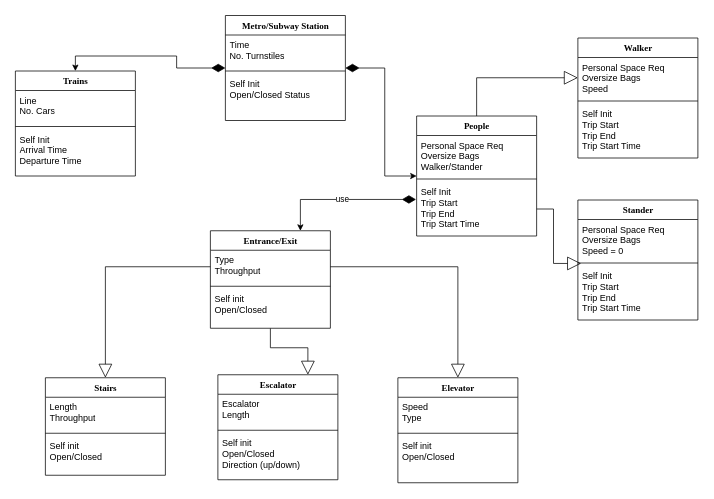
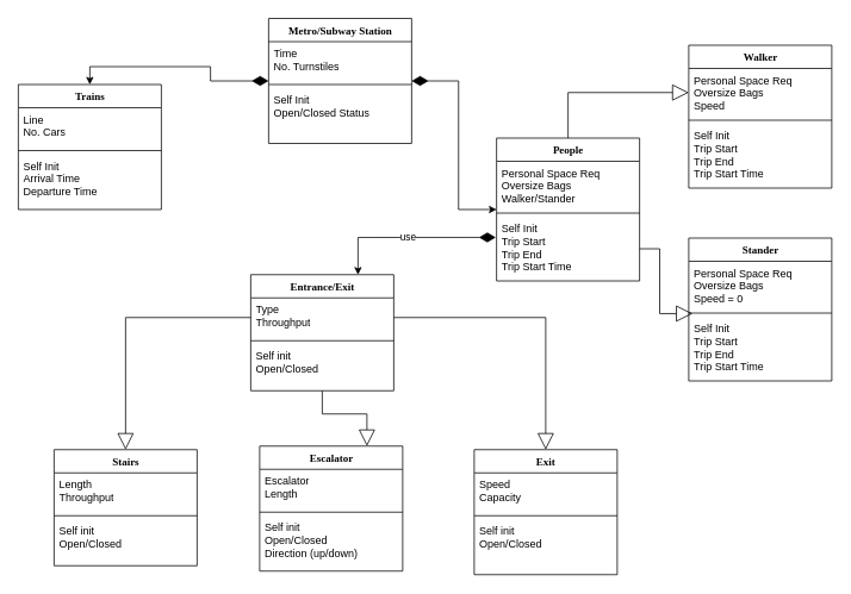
  <mxCell id="0" />
  <mxCell id="1" parent="0" />
  <mxCell id="2" style="edgeStyle=orthogonalEdgeStyle;rounded=0;orthogonalLoop=1;jettySize=auto;html=1;entryX=0.5;entryY=0;entryDx=0;entryDy=0;startArrow=diamondThin;startFill=1;startSize=16;" edge="1" parent="1" source="4" target="8"><mxGeometry relative="1" as="geometry" /></mxCell>
  <mxCell id="3" style="edgeStyle=orthogonalEdgeStyle;rounded=0;orthogonalLoop=1;jettySize=auto;html=1;startArrow=diamondThin;startFill=1;startSize=16;" edge="1" parent="1" source="4" target="14"><mxGeometry relative="1" as="geometry" /></mxCell>
  <mxCell id="4" value="Metro/Subway Station" style="swimlane;html=1;fontStyle=1;align=center;verticalAlign=top;childLayout=stackLayout;horizontal=1;startSize=26;horizontalStack=0;resizeParent=1;resizeLast=0;collapsible=1;marginBottom=0;swimlaneFillColor=#ffffff;rounded=0;shadow=0;comic=0;labelBackgroundColor=none;strokeColor=#000000;strokeWidth=1;fillColor=none;fontFamily=Verdana;fontSize=12;fontColor=#000000;" parent="1" vertex="1"><mxGeometry x="300" y="20" width="160" height="140" as="geometry" /></mxCell>
  <mxCell id="5" value="Time&lt;br&gt;No. Turnstiles&lt;br&gt;" style="text;html=1;strokeColor=none;fillColor=none;align=left;verticalAlign=top;spacingLeft=4;spacingRight=4;whiteSpace=wrap;overflow=hidden;rotatable=0;points=[[0,0.5],[1,0.5]];portConstraint=eastwest;" parent="4" vertex="1"><mxGeometry y="26" width="160" height="44" as="geometry" /></mxCell>
  <mxCell id="6" value="" style="line;html=1;strokeWidth=1;fillColor=none;align=left;verticalAlign=middle;spacingTop=-1;spacingLeft=3;spacingRight=3;rotatable=0;labelPosition=right;points=[];portConstraint=eastwest;" parent="4" vertex="1"><mxGeometry y="70" width="160" height="8" as="geometry" /></mxCell>
  <mxCell id="7" value="Self Init&lt;br&gt;Open/Closed Status" style="text;html=1;strokeColor=none;fillColor=none;align=left;verticalAlign=top;spacingLeft=4;spacingRight=4;whiteSpace=wrap;overflow=hidden;rotatable=0;points=[[0,0.5],[1,0.5]];portConstraint=eastwest;" parent="4" vertex="1"><mxGeometry y="78" width="160" height="50" as="geometry" /></mxCell>
  <mxCell id="8" value="Trains" style="swimlane;html=1;fontStyle=1;align=center;verticalAlign=top;childLayout=stackLayout;horizontal=1;startSize=26;horizontalStack=0;resizeParent=1;resizeLast=0;collapsible=1;marginBottom=0;swimlaneFillColor=#ffffff;rounded=0;shadow=0;comic=0;labelBackgroundColor=none;strokeColor=#000000;strokeWidth=1;fillColor=none;fontFamily=Verdana;fontSize=12;fontColor=#000000;" vertex="1" parent="1"><mxGeometry x="20" y="94" width="160" height="140" as="geometry" /></mxCell>
  <mxCell id="9" value="Line&lt;br&gt;No. Cars" style="text;html=1;strokeColor=none;fillColor=none;align=left;verticalAlign=top;spacingLeft=4;spacingRight=4;whiteSpace=wrap;overflow=hidden;rotatable=0;points=[[0,0.5],[1,0.5]];portConstraint=eastwest;" vertex="1" parent="8"><mxGeometry y="26" width="160" height="44" as="geometry" /></mxCell>
  <mxCell id="10" value="" style="line;html=1;strokeWidth=1;fillColor=none;align=left;verticalAlign=middle;spacingTop=-1;spacingLeft=3;spacingRight=3;rotatable=0;labelPosition=right;points=[];portConstraint=eastwest;" vertex="1" parent="8"><mxGeometry y="70" width="160" height="8" as="geometry" /></mxCell>
  <mxCell id="11" value="Self Init&lt;br&gt;Arrival Time&lt;br&gt;Departure Time" style="text;html=1;strokeColor=none;fillColor=none;align=left;verticalAlign=top;spacingLeft=4;spacingRight=4;whiteSpace=wrap;overflow=hidden;rotatable=0;points=[[0,0.5],[1,0.5]];portConstraint=eastwest;" vertex="1" parent="8"><mxGeometry y="78" width="160" height="50" as="geometry" /></mxCell>
  <mxCell id="12" style="edgeStyle=orthogonalEdgeStyle;rounded=0;orthogonalLoop=1;jettySize=auto;html=1;entryX=0;entryY=0.5;entryDx=0;entryDy=0;startArrow=none;startFill=0;startSize=16;endArrow=block;endFill=0;endSize=16;" edge="1" parent="1" source="14" target="24"><mxGeometry relative="1" as="geometry" /></mxCell>
  <mxCell id="13" value="use" style="edgeStyle=orthogonalEdgeStyle;rounded=0;orthogonalLoop=1;jettySize=auto;html=1;entryX=0.75;entryY=0;entryDx=0;entryDy=0;startArrow=diamondThin;startFill=1;startSize=16;endArrow=classic;endFill=1;endSize=6;exitX=-0.005;exitY=0.323;exitDx=0;exitDy=0;exitPerimeter=0;" edge="1" parent="1" source="17" target="19"><mxGeometry relative="1" as="geometry" /></mxCell>
  <mxCell id="14" value="People" style="swimlane;html=1;fontStyle=1;align=center;verticalAlign=top;childLayout=stackLayout;horizontal=1;startSize=26;horizontalStack=0;resizeParent=1;resizeLast=0;collapsible=1;marginBottom=0;swimlaneFillColor=#ffffff;rounded=0;shadow=0;comic=0;labelBackgroundColor=none;strokeColor=#000000;strokeWidth=1;fillColor=none;fontFamily=Verdana;fontSize=12;fontColor=#000000;" vertex="1" parent="1"><mxGeometry x="555" y="154" width="160" height="160" as="geometry" /></mxCell>
  <mxCell id="15" value="Personal Space Req&lt;br&gt;Oversize Bags&lt;br&gt;Walker/Stander" style="text;html=1;strokeColor=none;fillColor=none;align=left;verticalAlign=top;spacingLeft=4;spacingRight=4;whiteSpace=wrap;overflow=hidden;rotatable=0;points=[[0,0.5],[1,0.5]];portConstraint=eastwest;" vertex="1" parent="14"><mxGeometry y="26" width="160" height="54" as="geometry" /></mxCell>
  <mxCell id="16" value="" style="line;html=1;strokeWidth=1;fillColor=none;align=left;verticalAlign=middle;spacingTop=-1;spacingLeft=3;spacingRight=3;rotatable=0;labelPosition=right;points=[];portConstraint=eastwest;" vertex="1" parent="14"><mxGeometry y="80" width="160" height="8" as="geometry" /></mxCell>
  <mxCell id="17" value="Self Init&lt;br&gt;Trip Start&lt;br&gt;Trip End&lt;br&gt;Trip Start Time" style="text;html=1;strokeColor=none;fillColor=none;align=left;verticalAlign=top;spacingLeft=4;spacingRight=4;whiteSpace=wrap;overflow=hidden;rotatable=0;points=[[0,0.5],[1,0.5]];portConstraint=eastwest;" vertex="1" parent="14"><mxGeometry y="88" width="160" height="72" as="geometry" /></mxCell>
  <mxCell id="18" style="edgeStyle=orthogonalEdgeStyle;rounded=0;orthogonalLoop=1;jettySize=auto;html=1;entryX=0.75;entryY=0;entryDx=0;entryDy=0;startArrow=none;startFill=0;startSize=16;endArrow=block;endFill=0;endSize=16;" edge="1" parent="1" source="19" target="35"><mxGeometry relative="1" as="geometry" /></mxCell>
  <mxCell id="19" value="Entrance/Exit" style="swimlane;html=1;fontStyle=1;align=center;verticalAlign=top;childLayout=stackLayout;horizontal=1;startSize=26;horizontalStack=0;resizeParent=1;resizeLast=0;collapsible=1;marginBottom=0;swimlaneFillColor=#ffffff;rounded=0;shadow=0;comic=0;labelBackgroundColor=none;strokeColor=#000000;strokeWidth=1;fillColor=none;fontFamily=Verdana;fontSize=12;fontColor=#000000;" vertex="1" parent="1"><mxGeometry x="280" y="307" width="160" height="130" as="geometry" /></mxCell>
  <mxCell id="20" value="Type&lt;br&gt;Throughput" style="text;html=1;strokeColor=none;fillColor=none;align=left;verticalAlign=top;spacingLeft=4;spacingRight=4;whiteSpace=wrap;overflow=hidden;rotatable=0;points=[[0,0.5],[1,0.5]];portConstraint=eastwest;" vertex="1" parent="19"><mxGeometry y="26" width="160" height="44" as="geometry" /></mxCell>
  <mxCell id="21" value="" style="line;html=1;strokeWidth=1;fillColor=none;align=left;verticalAlign=middle;spacingTop=-1;spacingLeft=3;spacingRight=3;rotatable=0;labelPosition=right;points=[];portConstraint=eastwest;" vertex="1" parent="19"><mxGeometry y="70" width="160" height="8" as="geometry" /></mxCell>
  <mxCell id="22" value="Self init&lt;br&gt;Open/Closed" style="text;html=1;strokeColor=none;fillColor=none;align=left;verticalAlign=top;spacingLeft=4;spacingRight=4;whiteSpace=wrap;overflow=hidden;rotatable=0;points=[[0,0.5],[1,0.5]];portConstraint=eastwest;" vertex="1" parent="19"><mxGeometry y="78" width="160" height="52" as="geometry" /></mxCell>
  <mxCell id="23" value="Walker" style="swimlane;html=1;fontStyle=1;align=center;verticalAlign=top;childLayout=stackLayout;horizontal=1;startSize=26;horizontalStack=0;resizeParent=1;resizeLast=0;collapsible=1;marginBottom=0;swimlaneFillColor=#ffffff;rounded=0;shadow=0;comic=0;labelBackgroundColor=none;strokeColor=#000000;strokeWidth=1;fillColor=none;fontFamily=Verdana;fontSize=12;fontColor=#000000;" vertex="1" parent="1"><mxGeometry x="770" y="50" width="160" height="160" as="geometry" /></mxCell>
  <mxCell id="24" value="Personal Space Req&lt;br&gt;Oversize Bags&lt;br&gt;Speed" style="text;html=1;strokeColor=none;fillColor=none;align=left;verticalAlign=top;spacingLeft=4;spacingRight=4;whiteSpace=wrap;overflow=hidden;rotatable=0;points=[[0,0.5],[1,0.5]];portConstraint=eastwest;" vertex="1" parent="23"><mxGeometry y="26" width="160" height="54" as="geometry" /></mxCell>
  <mxCell id="25" value="" style="line;html=1;strokeWidth=1;fillColor=none;align=left;verticalAlign=middle;spacingTop=-1;spacingLeft=3;spacingRight=3;rotatable=0;labelPosition=right;points=[];portConstraint=eastwest;" vertex="1" parent="23"><mxGeometry y="80" width="160" height="8" as="geometry" /></mxCell>
  <mxCell id="26" value="Self Init&lt;br&gt;Trip Start&lt;br&gt;Trip End&lt;br&gt;Trip Start Time" style="text;html=1;strokeColor=none;fillColor=none;align=left;verticalAlign=top;spacingLeft=4;spacingRight=4;whiteSpace=wrap;overflow=hidden;rotatable=0;points=[[0,0.5],[1,0.5]];portConstraint=eastwest;" vertex="1" parent="23"><mxGeometry y="88" width="160" height="72" as="geometry" /></mxCell>
  <mxCell id="27" value="Stander" style="swimlane;html=1;fontStyle=1;align=center;verticalAlign=top;childLayout=stackLayout;horizontal=1;startSize=26;horizontalStack=0;resizeParent=1;resizeLast=0;collapsible=1;marginBottom=0;swimlaneFillColor=#ffffff;rounded=0;shadow=0;comic=0;labelBackgroundColor=none;strokeColor=#000000;strokeWidth=1;fillColor=none;fontFamily=Verdana;fontSize=12;fontColor=#000000;" vertex="1" parent="1"><mxGeometry x="770" y="266" width="160" height="160" as="geometry" /></mxCell>
  <mxCell id="28" value="Personal Space Req&lt;br&gt;Oversize Bags&lt;br&gt;Speed = 0" style="text;html=1;strokeColor=none;fillColor=none;align=left;verticalAlign=top;spacingLeft=4;spacingRight=4;whiteSpace=wrap;overflow=hidden;rotatable=0;points=[[0,0.5],[1,0.5]];portConstraint=eastwest;" vertex="1" parent="27"><mxGeometry y="26" width="160" height="54" as="geometry" /></mxCell>
  <mxCell id="29" value="" style="line;html=1;strokeWidth=1;fillColor=none;align=left;verticalAlign=middle;spacingTop=-1;spacingLeft=3;spacingRight=3;rotatable=0;labelPosition=right;points=[];portConstraint=eastwest;" vertex="1" parent="27"><mxGeometry y="80" width="160" height="8" as="geometry" /></mxCell>
  <mxCell id="30" value="Self Init&lt;br&gt;Trip Start&lt;br&gt;Trip End&lt;br&gt;Trip Start Time" style="text;html=1;strokeColor=none;fillColor=none;align=left;verticalAlign=top;spacingLeft=4;spacingRight=4;whiteSpace=wrap;overflow=hidden;rotatable=0;points=[[0,0.5],[1,0.5]];portConstraint=eastwest;" vertex="1" parent="27"><mxGeometry y="88" width="160" height="72" as="geometry" /></mxCell>
  <mxCell id="31" value="Stairs" style="swimlane;html=1;fontStyle=1;align=center;verticalAlign=top;childLayout=stackLayout;horizontal=1;startSize=26;horizontalStack=0;resizeParent=1;resizeLast=0;collapsible=1;marginBottom=0;swimlaneFillColor=#ffffff;rounded=0;shadow=0;comic=0;labelBackgroundColor=none;strokeColor=#000000;strokeWidth=1;fillColor=none;fontFamily=Verdana;fontSize=12;fontColor=#000000;" vertex="1" parent="1"><mxGeometry x="60" y="503" width="160" height="130" as="geometry" /></mxCell>
  <mxCell id="32" value="Length&lt;br&gt;Throughput" style="text;html=1;strokeColor=none;fillColor=none;align=left;verticalAlign=top;spacingLeft=4;spacingRight=4;whiteSpace=wrap;overflow=hidden;rotatable=0;points=[[0,0.5],[1,0.5]];portConstraint=eastwest;" vertex="1" parent="31"><mxGeometry y="26" width="160" height="44" as="geometry" /></mxCell>
  <mxCell id="33" value="" style="line;html=1;strokeWidth=1;fillColor=none;align=left;verticalAlign=middle;spacingTop=-1;spacingLeft=3;spacingRight=3;rotatable=0;labelPosition=right;points=[];portConstraint=eastwest;" vertex="1" parent="31"><mxGeometry y="70" width="160" height="8" as="geometry" /></mxCell>
  <mxCell id="34" value="Self init&lt;br&gt;Open/Closed" style="text;html=1;strokeColor=none;fillColor=none;align=left;verticalAlign=top;spacingLeft=4;spacingRight=4;whiteSpace=wrap;overflow=hidden;rotatable=0;points=[[0,0.5],[1,0.5]];portConstraint=eastwest;" vertex="1" parent="31"><mxGeometry y="78" width="160" height="52" as="geometry" /></mxCell>
  <mxCell id="35" value="Escalator" style="swimlane;html=1;fontStyle=1;align=center;verticalAlign=top;childLayout=stackLayout;horizontal=1;startSize=26;horizontalStack=0;resizeParent=1;resizeLast=0;collapsible=1;marginBottom=0;swimlaneFillColor=#ffffff;rounded=0;shadow=0;comic=0;labelBackgroundColor=none;strokeColor=#000000;strokeWidth=1;fillColor=none;fontFamily=Verdana;fontSize=12;fontColor=#000000;" vertex="1" parent="1"><mxGeometry x="290" y="499" width="160" height="140" as="geometry" /></mxCell>
  <mxCell id="36" value="Escalator&lt;br&gt;Length" style="text;html=1;strokeColor=none;fillColor=none;align=left;verticalAlign=top;spacingLeft=4;spacingRight=4;whiteSpace=wrap;overflow=hidden;rotatable=0;points=[[0,0.5],[1,0.5]];portConstraint=eastwest;" vertex="1" parent="35"><mxGeometry y="26" width="160" height="44" as="geometry" /></mxCell>
  <mxCell id="37" value="" style="line;html=1;strokeWidth=1;fillColor=none;align=left;verticalAlign=middle;spacingTop=-1;spacingLeft=3;spacingRight=3;rotatable=0;labelPosition=right;points=[];portConstraint=eastwest;" vertex="1" parent="35"><mxGeometry y="70" width="160" height="8" as="geometry" /></mxCell>
  <mxCell id="38" value="Self init&lt;br&gt;Open/Closed&lt;br&gt;Direction (up/down)" style="text;html=1;strokeColor=none;fillColor=none;align=left;verticalAlign=top;spacingLeft=4;spacingRight=4;whiteSpace=wrap;overflow=hidden;rotatable=0;points=[[0,0.5],[1,0.5]];portConstraint=eastwest;" vertex="1" parent="35"><mxGeometry y="78" width="160" height="62" as="geometry" /></mxCell>
- <mxCell id="39" value="Elevator" style="swimlane;html=1;fontStyle=1;align=center;verticalAlign=top;childLayout=stackLayout;horizontal=1;startSize=26;horizontalStack=0;resizeParent=1;resizeLast=0;collapsible=1;marginBottom=0;swimlaneFillColor=#ffffff;rounded=0;shadow=0;comic=0;labelBackgroundColor=none;strokeColor=#000000;strokeWidth=1;fillColor=none;fontFamily=Verdana;fontSize=12;fontColor=#000000;" vertex="1" parent="1"><mxGeometry x="530" y="503" width="160" height="140" as="geometry" /></mxCell>
- <mxCell id="40" value="Speed&lt;br&gt;Type" style="text;html=1;strokeColor=none;fillColor=none;align=left;verticalAlign=top;spacingLeft=4;spacingRight=4;whiteSpace=wrap;overflow=hidden;rotatable=0;points=[[0,0.5],[1,0.5]];portConstraint=eastwest;" vertex="1" parent="39"><mxGeometry y="26" width="160" height="44" as="geometry" /></mxCell>
+ <mxCell id="39" value="Exit" style="swimlane;html=1;fontStyle=1;align=center;verticalAlign=top;childLayout=stackLayout;horizontal=1;startSize=26;horizontalStack=0;resizeParent=1;resizeLast=0;collapsible=1;marginBottom=0;swimlaneFillColor=#ffffff;rounded=0;shadow=0;comic=0;labelBackgroundColor=none;strokeColor=#000000;strokeWidth=1;fillColor=none;fontFamily=Verdana;fontSize=12;fontColor=#000000;" vertex="1" parent="1"><mxGeometry x="530" y="503" width="160" height="140" as="geometry" /></mxCell>
+ <mxCell id="40" value="Speed&lt;br&gt;Capacity" style="text;html=1;strokeColor=none;fillColor=none;align=left;verticalAlign=top;spacingLeft=4;spacingRight=4;whiteSpace=wrap;overflow=hidden;rotatable=0;points=[[0,0.5],[1,0.5]];portConstraint=eastwest;" vertex="1" parent="39"><mxGeometry y="26" width="160" height="44" as="geometry" /></mxCell>
  <mxCell id="41" value="" style="line;html=1;strokeWidth=1;fillColor=none;align=left;verticalAlign=middle;spacingTop=-1;spacingLeft=3;spacingRight=3;rotatable=0;labelPosition=right;points=[];portConstraint=eastwest;" vertex="1" parent="39"><mxGeometry y="70" width="160" height="8" as="geometry" /></mxCell>
  <mxCell id="42" value="Self init&lt;br&gt;Open/Closed" style="text;html=1;strokeColor=none;fillColor=none;align=left;verticalAlign=top;spacingLeft=4;spacingRight=4;whiteSpace=wrap;overflow=hidden;rotatable=0;points=[[0,0.5],[1,0.5]];portConstraint=eastwest;" vertex="1" parent="39"><mxGeometry y="78" width="160" height="62" as="geometry" /></mxCell>
  <mxCell id="43" style="edgeStyle=orthogonalEdgeStyle;rounded=0;orthogonalLoop=1;jettySize=auto;html=1;startArrow=none;startFill=0;startSize=16;endArrow=block;endFill=0;endSize=16;" edge="1" parent="1" source="20" target="31"><mxGeometry relative="1" as="geometry" /></mxCell>
  <mxCell id="44" style="edgeStyle=orthogonalEdgeStyle;rounded=0;orthogonalLoop=1;jettySize=auto;html=1;startArrow=none;startFill=0;startSize=16;endArrow=block;endFill=0;endSize=16;" edge="1" parent="1" source="20" target="39"><mxGeometry relative="1" as="geometry" /></mxCell>
  <mxCell id="45" style="edgeStyle=orthogonalEdgeStyle;rounded=0;orthogonalLoop=1;jettySize=auto;html=1;entryX=0.027;entryY=-0.047;entryDx=0;entryDy=0;entryPerimeter=0;startArrow=none;startFill=0;startSize=16;endArrow=block;endFill=0;endSize=16;" edge="1" parent="1" source="17" target="30"><mxGeometry relative="1" as="geometry" /></mxCell>
